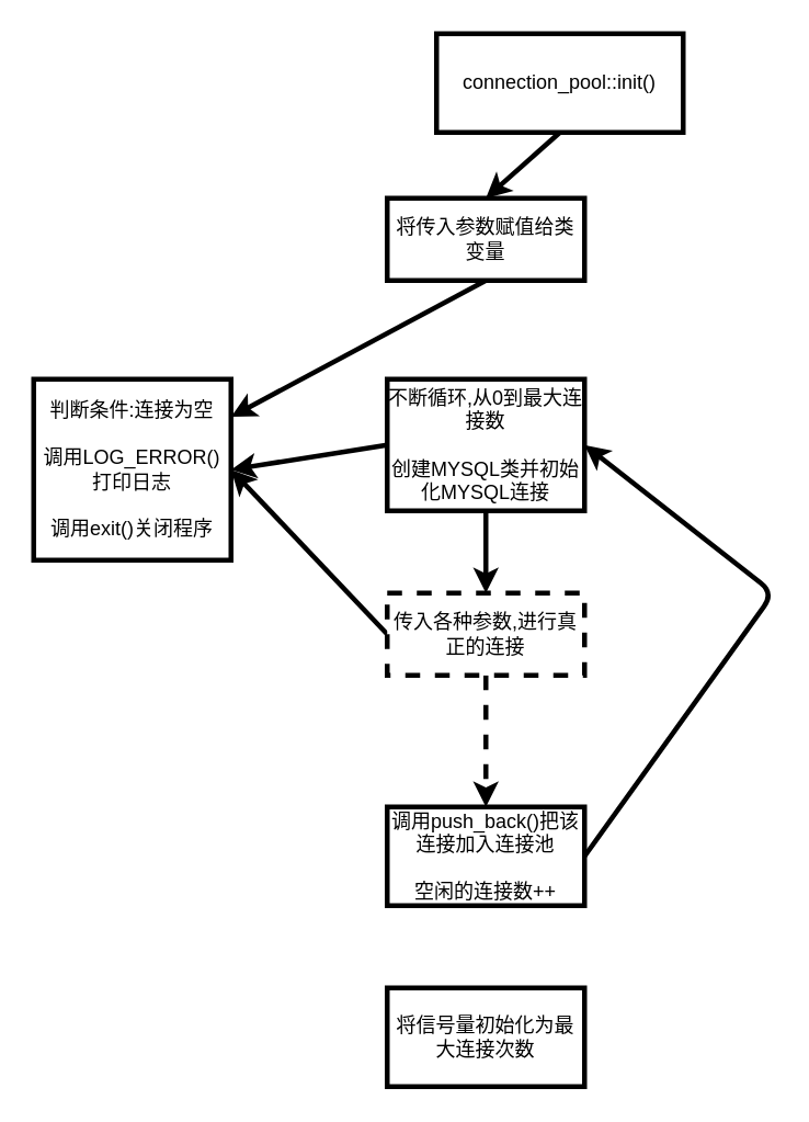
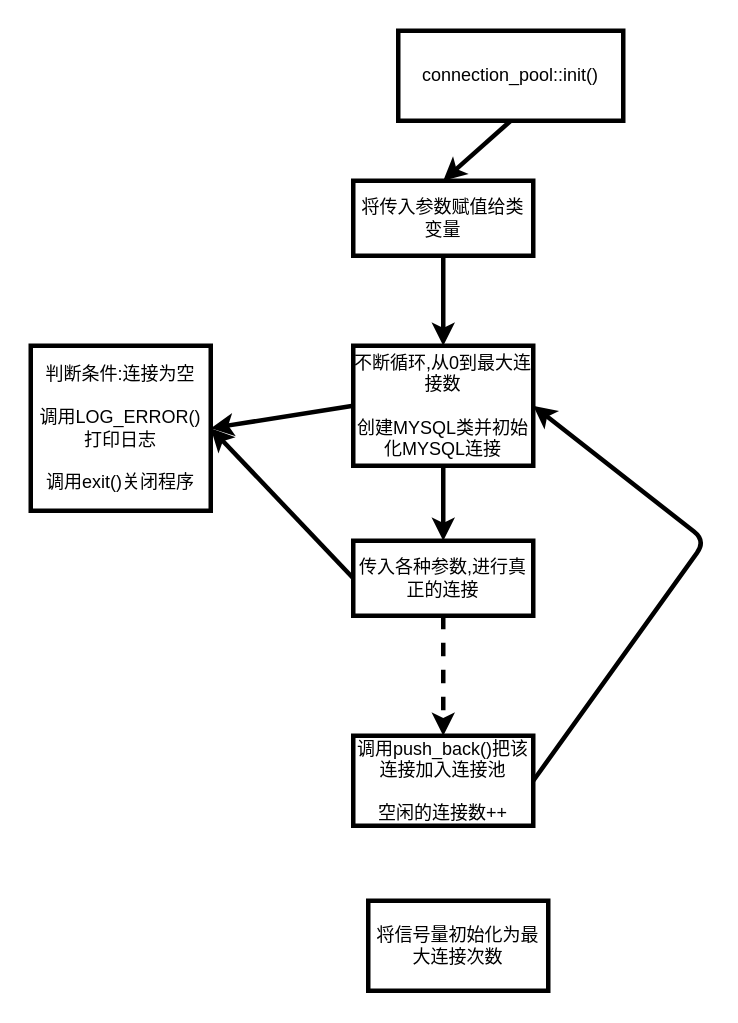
  <mxCell id="0" />
  <mxCell id="1" parent="0" />
  <mxCell id="2" style="edgeStyle=none;html=1;exitX=0.5;exitY=1;exitDx=0;exitDy=0;entryX=0.5;entryY=0;entryDx=0;entryDy=0;strokeColor=#000000;strokeWidth=3;" parent="1" source="3" target="5" edge="1"><mxGeometry relative="1" as="geometry" /></mxCell>
  <mxCell id="3" value="connection_pool::init()" style="whiteSpace=wrap;html=1;strokeColor=#000000;strokeWidth=3;" parent="1" vertex="1"><mxGeometry x="265" y="20" width="150" height="60" as="geometry" /></mxCell>
- <mxCell id="4" style="edgeStyle=none;html=1;exitX=0.5;exitY=1;exitDx=0;exitDy=0;strokeColor=#000000;strokeWidth=3;" parent="1" source="5" target="9" edge="1"><mxGeometry relative="1" as="geometry" /></mxCell>
+ <mxCell id="4" style="edgeStyle=none;html=1;exitX=0.5;exitY=1;exitDx=0;exitDy=0;entryX=0.5;entryY=0;entryDx=0;entryDy=0;strokeColor=#000000;strokeWidth=3;" parent="1" source="5" target="8" edge="1"><mxGeometry relative="1" as="geometry" /></mxCell>
  <mxCell id="5" value="将传入参数赋值给类变量" style="whiteSpace=wrap;html=1;strokeColor=#000000;strokeWidth=3;" parent="1" vertex="1"><mxGeometry x="235" y="120" width="120" height="50" as="geometry" /></mxCell>
  <mxCell id="6" style="edgeStyle=none;html=1;exitX=0;exitY=0.5;exitDx=0;exitDy=0;entryX=1;entryY=0.5;entryDx=0;entryDy=0;strokeWidth=3;strokeColor=#000000;" parent="1" source="8" target="9" edge="1"><mxGeometry relative="1" as="geometry" /></mxCell>
  <mxCell id="7" style="edgeStyle=none;html=1;exitX=0.5;exitY=1;exitDx=0;exitDy=0;strokeColor=#000000;strokeWidth=3;" parent="1" source="8" target="12" edge="1"><mxGeometry relative="1" as="geometry" /></mxCell>
  <mxCell id="8" value="不断循环,从0到最大连接数&lt;br&gt;&lt;br&gt;创建MYSQL类并初始化MYSQL连接" style="whiteSpace=wrap;html=1;strokeColor=#000000;strokeWidth=3;" parent="1" vertex="1"><mxGeometry x="235" y="230" width="120" height="80" as="geometry" /></mxCell>
  <mxCell id="9" value="判断条件:连接为空&lt;br&gt;&lt;br&gt;调用LOG_ERROR()打印日志&lt;br&gt;&lt;br&gt;调用exit()关闭程序" style="whiteSpace=wrap;html=1;strokeColor=#000000;strokeWidth=3;" parent="1" vertex="1"><mxGeometry x="20" y="230" width="120" height="110" as="geometry" /></mxCell>
  <mxCell id="10" style="edgeStyle=none;html=1;exitX=0;exitY=0.5;exitDx=0;exitDy=0;entryX=1;entryY=0.5;entryDx=0;entryDy=0;strokeColor=#000000;strokeWidth=3;" parent="1" source="12" target="9" edge="1"><mxGeometry relative="1" as="geometry" /></mxCell>
  <mxCell id="11" style="edgeStyle=none;html=1;exitX=0.5;exitY=1;exitDx=0;exitDy=0;entryX=0.5;entryY=0;entryDx=0;entryDy=0;strokeColor=#000000;strokeWidth=3;dashed=1;" parent="1" source="12" target="14" edge="1"><mxGeometry relative="1" as="geometry" /></mxCell>
- <mxCell id="12" value="传入各种参数,进行真正的连接" style="whiteSpace=wrap;html=1;strokeColor=#000000;strokeWidth=3;dashed=1;" parent="1" vertex="1"><mxGeometry x="235" y="360" width="120" height="50" as="geometry" /></mxCell>
+ <mxCell id="12" value="传入各种参数,进行真正的连接" style="whiteSpace=wrap;html=1;strokeColor=#000000;strokeWidth=3;" parent="1" vertex="1"><mxGeometry x="235" y="360" width="120" height="50" as="geometry" /></mxCell>
  <mxCell id="13" style="edgeStyle=none;html=1;exitX=1;exitY=0.5;exitDx=0;exitDy=0;entryX=1;entryY=0.5;entryDx=0;entryDy=0;strokeColor=#000000;strokeWidth=3;" parent="1" source="14" target="8" edge="1"><mxGeometry relative="1" as="geometry"><Array as="points"><mxPoint x="470" y="360" /></Array></mxGeometry></mxCell>
  <mxCell id="14" value="调用push_back()把该连接加入连接池&lt;br&gt;&lt;br&gt;空闲的连接数++&lt;br&gt;" style="whiteSpace=wrap;html=1;strokeColor=#000000;strokeWidth=3;" parent="1" vertex="1"><mxGeometry x="235" y="490" width="120" height="60" as="geometry" /></mxCell>
- <mxCell id="15" value="将信号量初始化为最大连接次数" style="whiteSpace=wrap;html=1;strokeColor=#000000;strokeWidth=3;" parent="1" vertex="1"><mxGeometry x="235" y="600" width="120" height="60" as="geometry" /></mxCell>
+ <mxCell id="15" value="将信号量初始化为最大连接次数" style="whiteSpace=wrap;html=1;strokeColor=#000000;strokeWidth=3;" parent="1" vertex="1"><mxGeometry x="245" y="600" width="120" height="60" as="geometry" /></mxCell>
